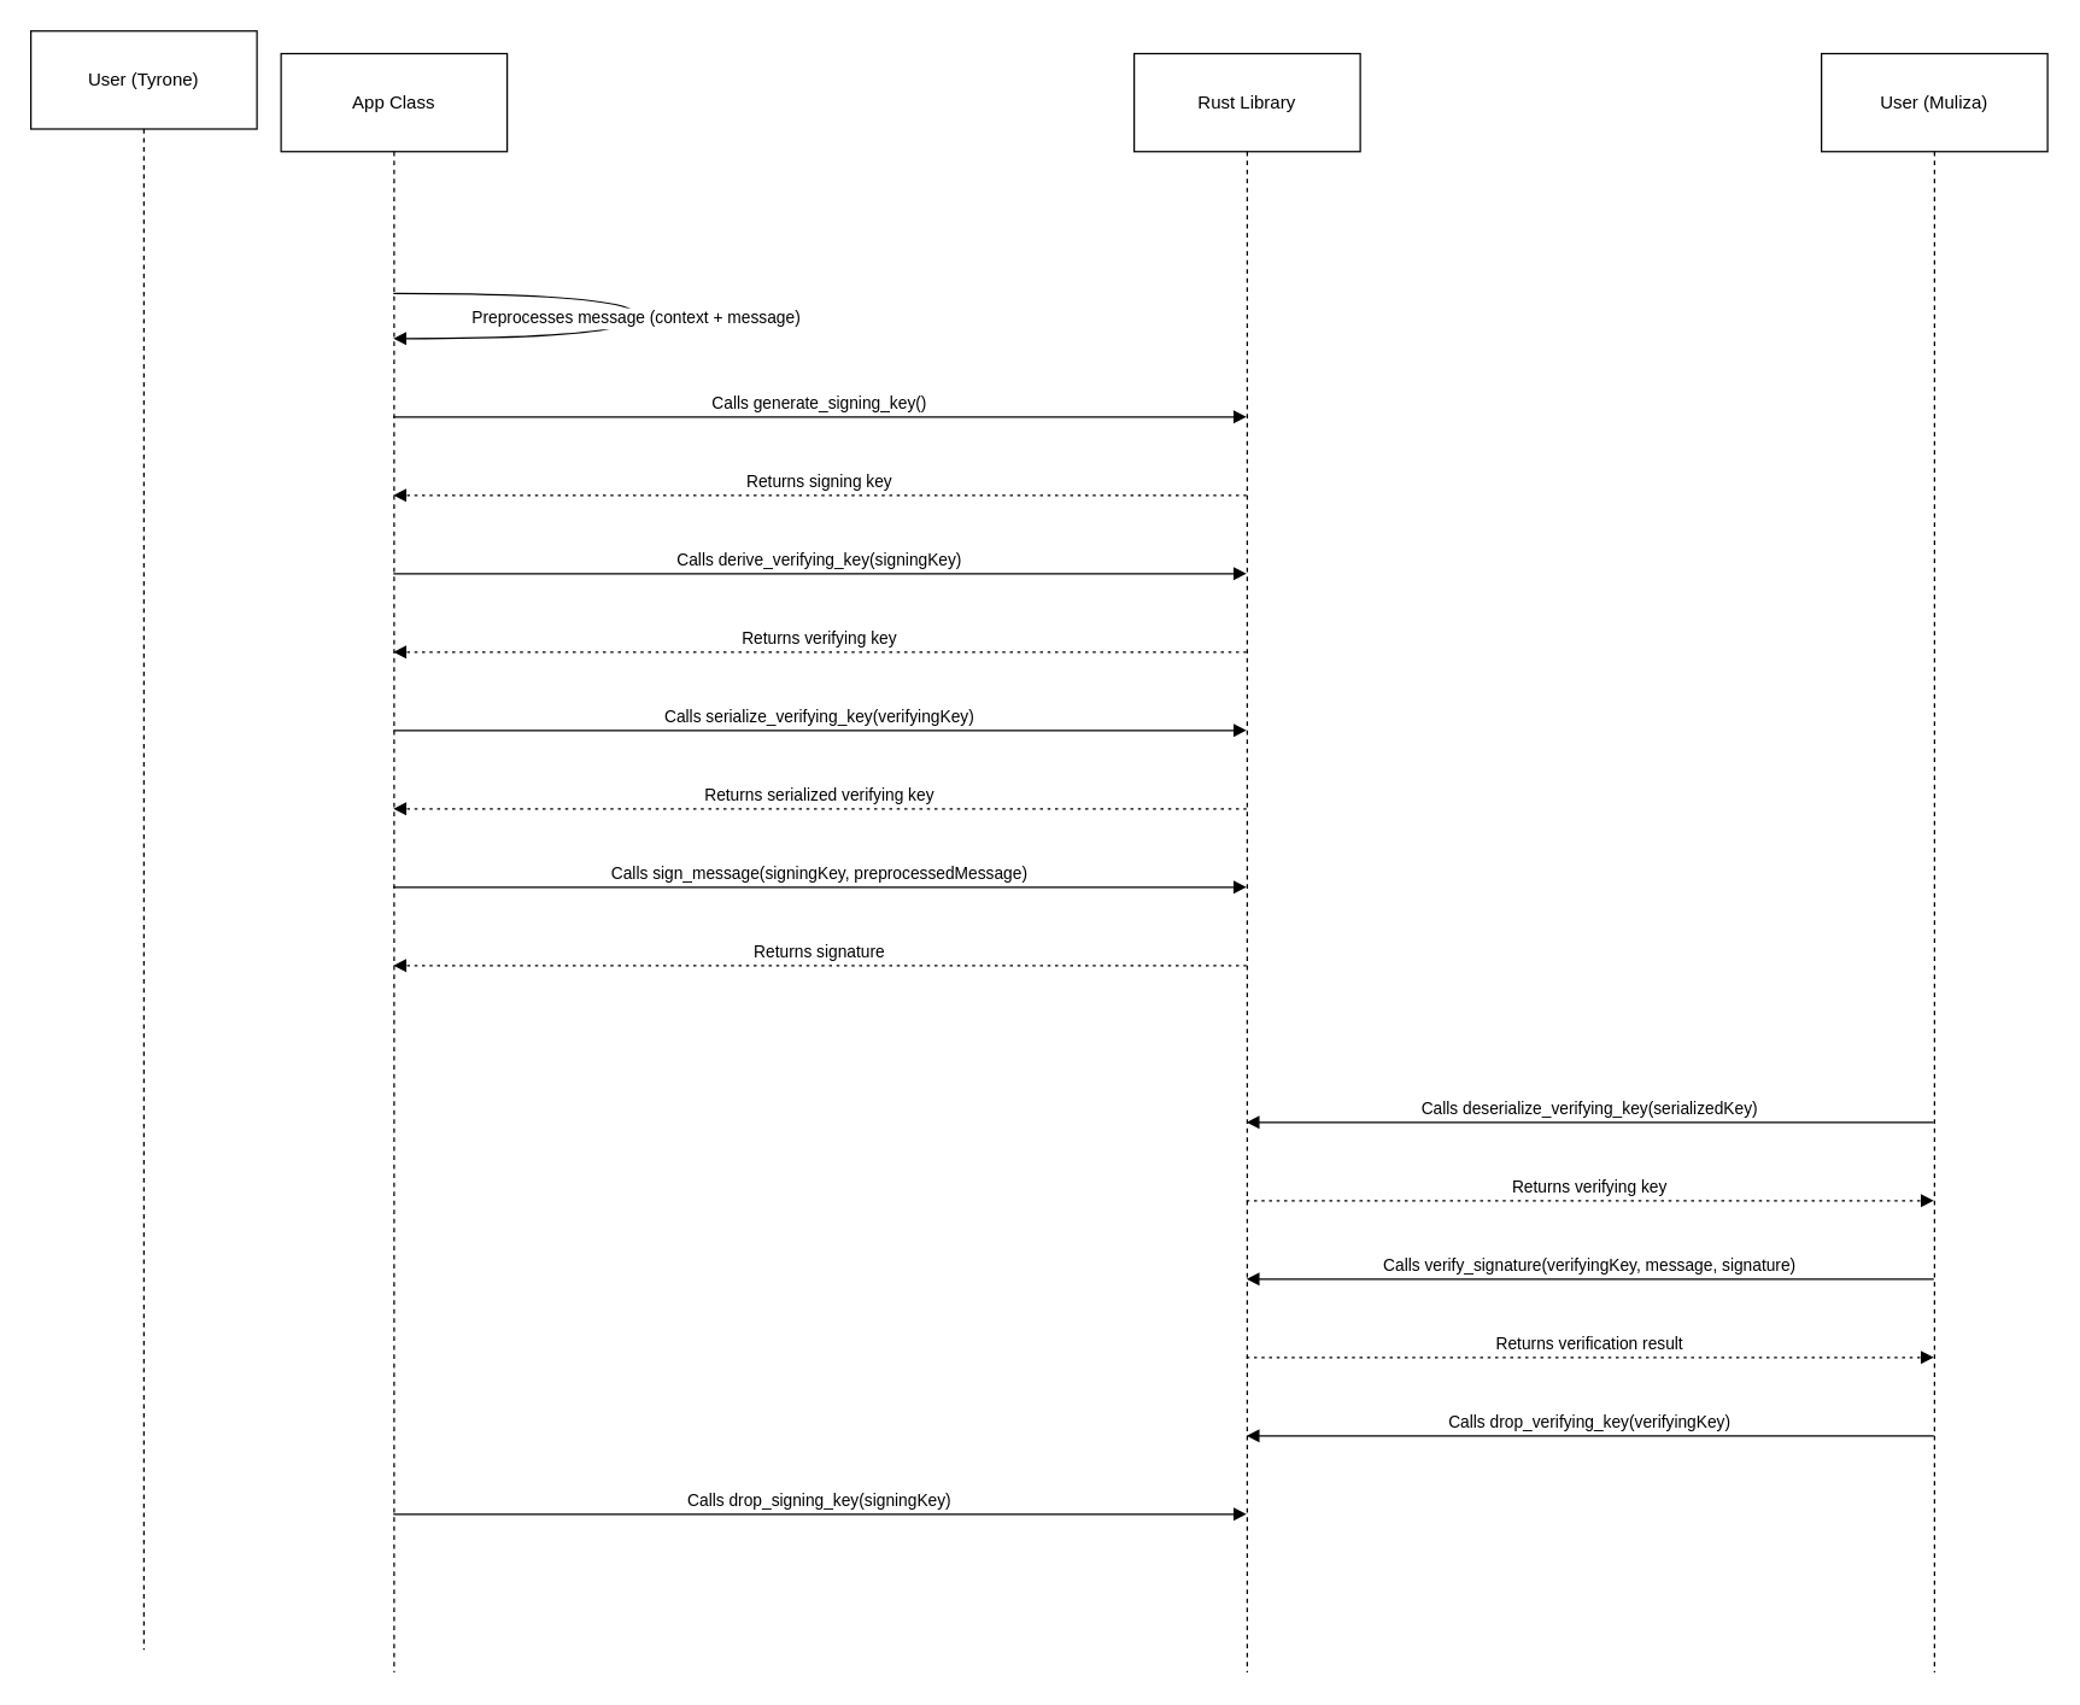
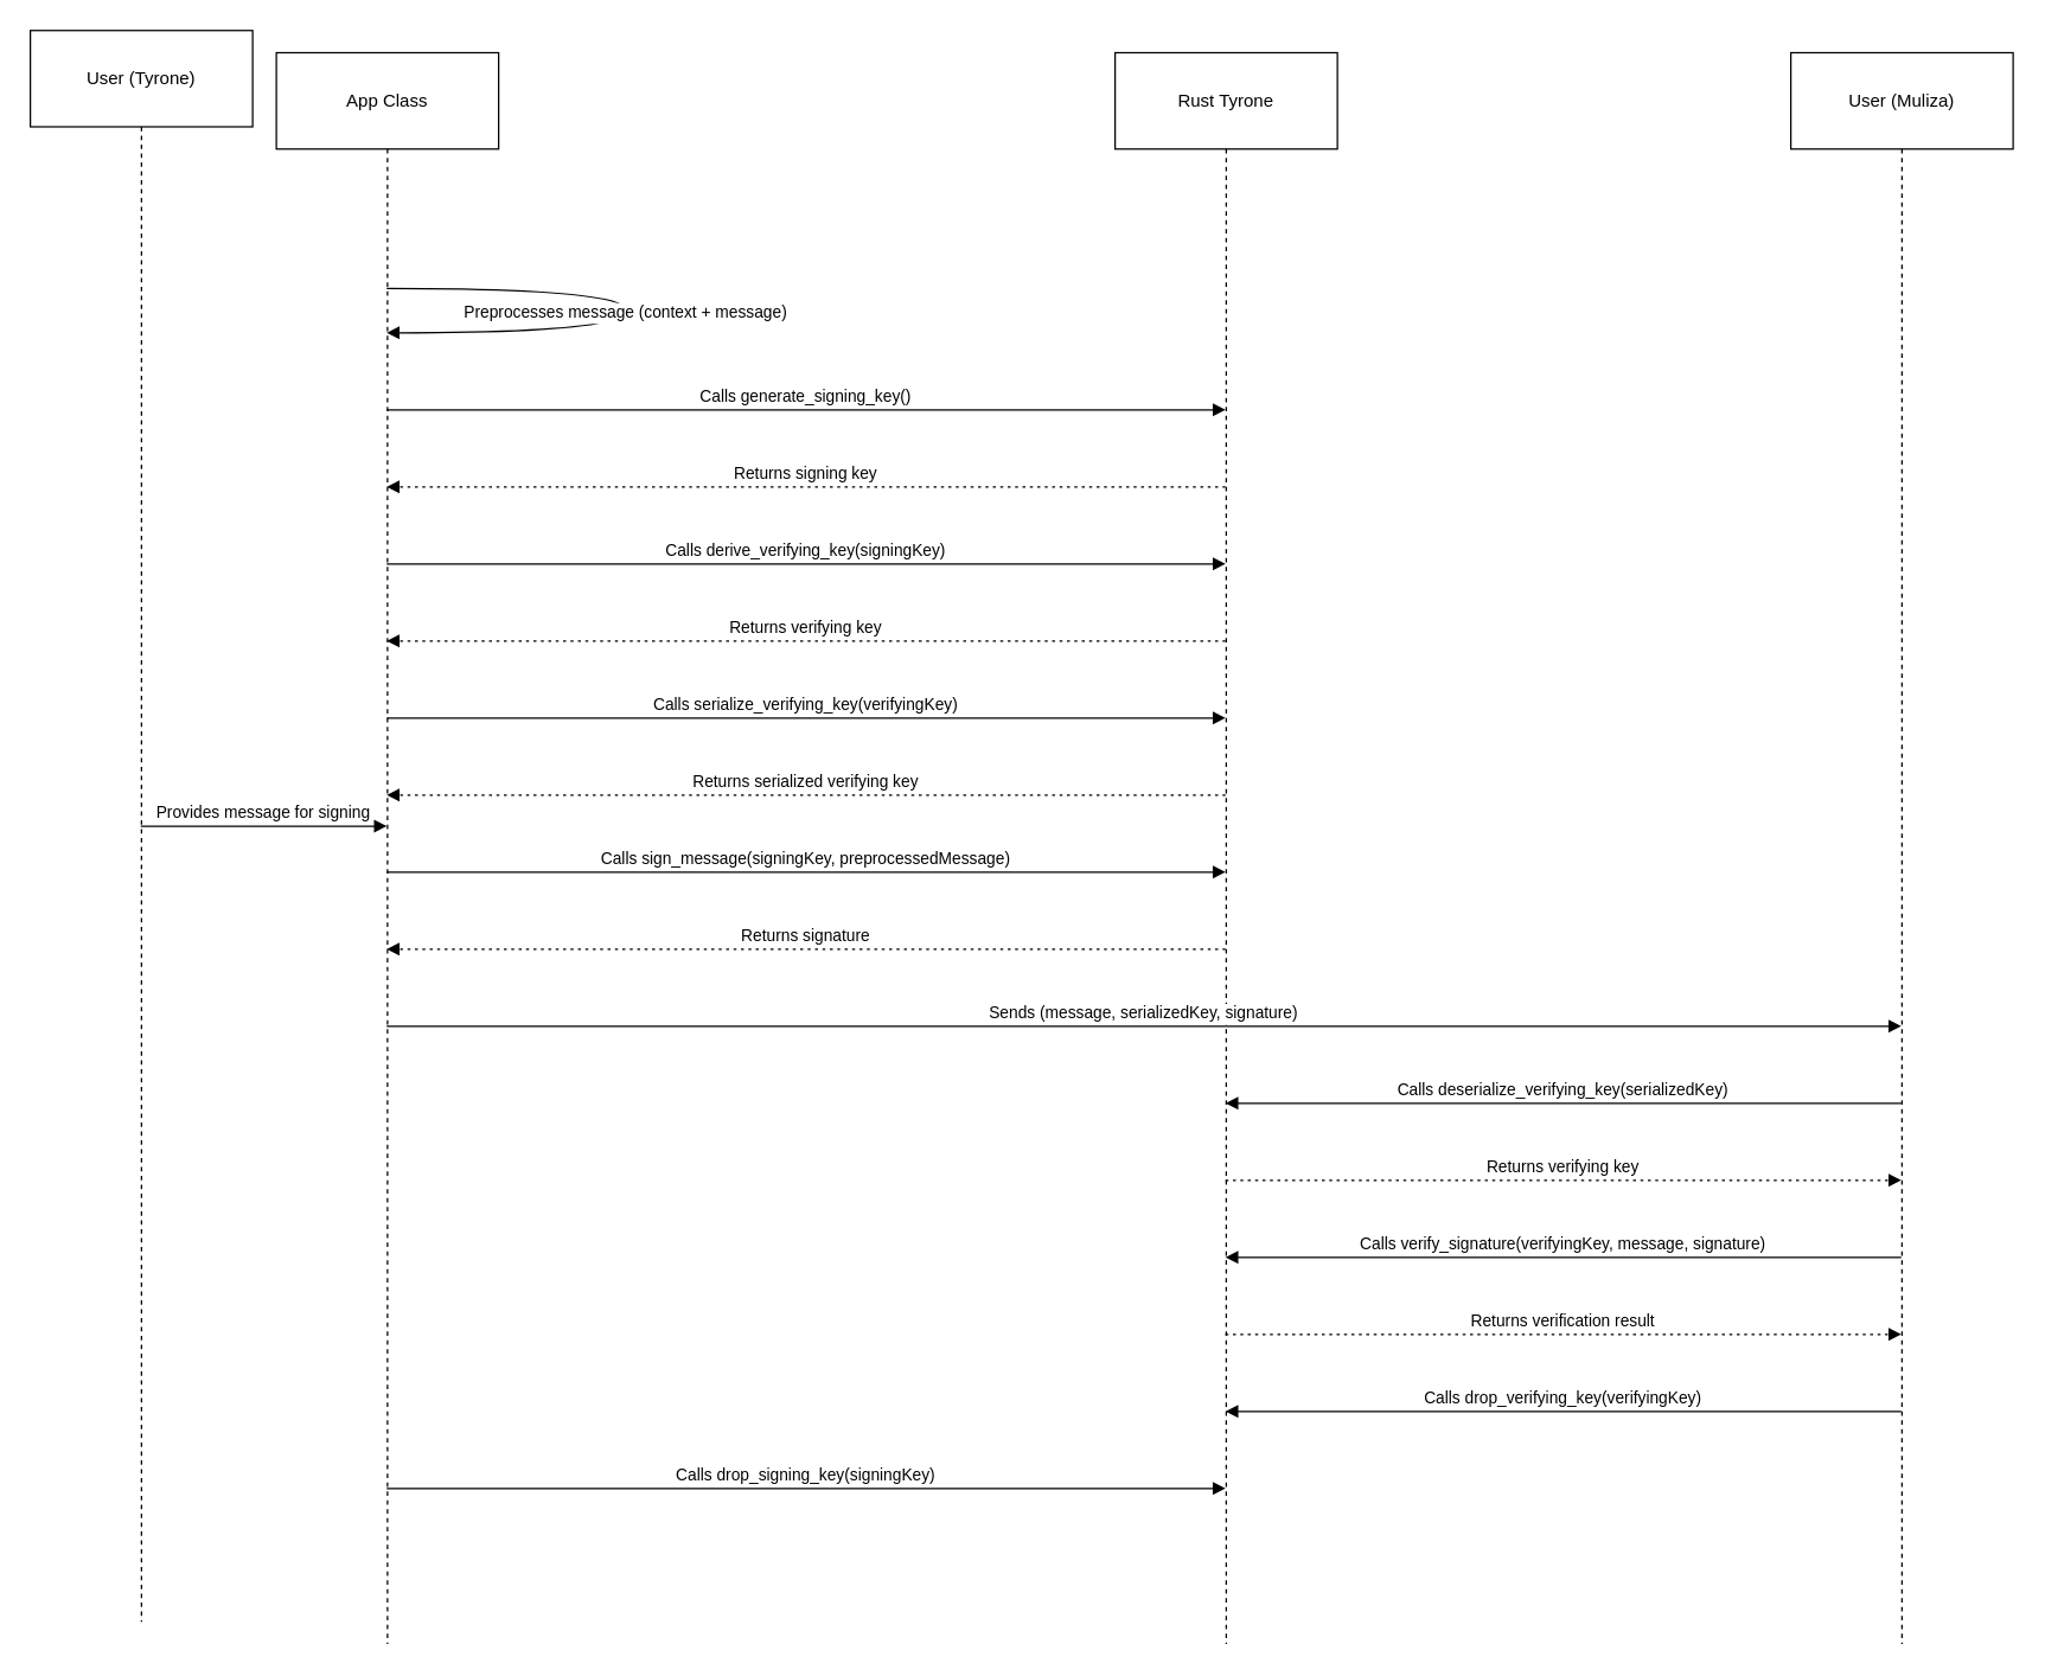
  <mxCell id="0" />
  <mxCell id="1" parent="0" />
  <mxCell id="2" value="User (Tyrone)" style="shape=umlLifeline;perimeter=lifelinePerimeter;whiteSpace=wrap;container=1;dropTarget=0;collapsible=0;recursiveResize=0;outlineConnect=0;portConstraint=eastwest;newEdgeStyle={&quot;edgeStyle&quot;:&quot;elbowEdgeStyle&quot;,&quot;elbow&quot;:&quot;vertical&quot;,&quot;curved&quot;:0,&quot;rounded&quot;:0};size=65;" vertex="1" parent="1"><mxGeometry x="20" y="20" width="150" height="1074" as="geometry" /></mxCell>
  <mxCell id="3" value="App Class" style="shape=umlLifeline;perimeter=lifelinePerimeter;whiteSpace=wrap;container=1;dropTarget=0;collapsible=0;recursiveResize=0;outlineConnect=0;portConstraint=eastwest;newEdgeStyle={&quot;edgeStyle&quot;:&quot;elbowEdgeStyle&quot;,&quot;elbow&quot;:&quot;vertical&quot;,&quot;curved&quot;:0,&quot;rounded&quot;:0};size=65;" vertex="1" parent="1"><mxGeometry x="186" y="35" width="150" height="1074" as="geometry" /></mxCell>
- <mxCell id="4" value="Rust Library" style="shape=umlLifeline;perimeter=lifelinePerimeter;whiteSpace=wrap;container=1;dropTarget=0;collapsible=0;recursiveResize=0;outlineConnect=0;portConstraint=eastwest;newEdgeStyle={&quot;edgeStyle&quot;:&quot;elbowEdgeStyle&quot;,&quot;elbow&quot;:&quot;vertical&quot;,&quot;curved&quot;:0,&quot;rounded&quot;:0};size=65;" vertex="1" parent="1"><mxGeometry x="752" y="35" width="150" height="1074" as="geometry" /></mxCell>
+ <mxCell id="4" value="Rust Tyrone" style="shape=umlLifeline;perimeter=lifelinePerimeter;whiteSpace=wrap;container=1;dropTarget=0;collapsible=0;recursiveResize=0;outlineConnect=0;portConstraint=eastwest;newEdgeStyle={&quot;edgeStyle&quot;:&quot;elbowEdgeStyle&quot;,&quot;elbow&quot;:&quot;vertical&quot;,&quot;curved&quot;:0,&quot;rounded&quot;:0};size=65;" vertex="1" parent="1"><mxGeometry x="752" y="35" width="150" height="1074" as="geometry" /></mxCell>
  <mxCell id="5" value="User (Muliza)" style="shape=umlLifeline;perimeter=lifelinePerimeter;whiteSpace=wrap;container=1;dropTarget=0;collapsible=0;recursiveResize=0;outlineConnect=0;portConstraint=eastwest;newEdgeStyle={&quot;edgeStyle&quot;:&quot;elbowEdgeStyle&quot;,&quot;elbow&quot;:&quot;vertical&quot;,&quot;curved&quot;:0,&quot;rounded&quot;:0};size=65;" vertex="1" parent="1"><mxGeometry x="1208" y="35" width="150" height="1074" as="geometry" /></mxCell>
+ <mxCell id="6" value="Provides message for signing" style="verticalAlign=bottom;edgeStyle=elbowEdgeStyle;elbow=vertical;curved=0;rounded=0;endArrow=block;" edge="1" parent="1" source="2" target="3"><mxGeometry relative="1" as="geometry"><Array as="points"><mxPoint x="242" y="142" /></Array></mxGeometry></mxCell>
  <mxCell id="7" value="Preprocesses message (context + message)" style="curved=1;endArrow=block;rounded=0;" edge="1" parent="1" source="3" target="3"><mxGeometry relative="1" as="geometry"><Array as="points"><mxPoint x="422" y="194" /><mxPoint x="422" y="224" /></Array></mxGeometry></mxCell>
  <mxCell id="8" value="Calls generate_signing_key()" style="verticalAlign=bottom;edgeStyle=elbowEdgeStyle;elbow=vertical;curved=0;rounded=0;endArrow=block;" edge="1" parent="1" source="3" target="4"><mxGeometry relative="1" as="geometry"><Array as="points"><mxPoint x="608" y="276" /></Array></mxGeometry></mxCell>
  <mxCell id="9" value="Returns signing key" style="verticalAlign=bottom;edgeStyle=elbowEdgeStyle;elbow=vertical;curved=0;rounded=0;dashed=1;dashPattern=2 3;endArrow=block;" edge="1" parent="1" source="4" target="3"><mxGeometry relative="1" as="geometry"><Array as="points"><mxPoint x="611" y="328" /></Array></mxGeometry></mxCell>
  <mxCell id="10" value="Calls derive_verifying_key(signingKey)" style="verticalAlign=bottom;edgeStyle=elbowEdgeStyle;elbow=vertical;curved=0;rounded=0;endArrow=block;" edge="1" parent="1" source="3" target="4"><mxGeometry relative="1" as="geometry"><Array as="points"><mxPoint x="608" y="380" /></Array></mxGeometry></mxCell>
  <mxCell id="11" value="Returns verifying key" style="verticalAlign=bottom;edgeStyle=elbowEdgeStyle;elbow=vertical;curved=0;rounded=0;dashed=1;dashPattern=2 3;endArrow=block;" edge="1" parent="1" source="4" target="3"><mxGeometry relative="1" as="geometry"><Array as="points"><mxPoint x="611" y="432" /></Array></mxGeometry></mxCell>
  <mxCell id="12" value="Calls serialize_verifying_key(verifyingKey)" style="verticalAlign=bottom;edgeStyle=elbowEdgeStyle;elbow=vertical;curved=0;rounded=0;endArrow=block;" edge="1" parent="1" source="3" target="4"><mxGeometry relative="1" as="geometry"><Array as="points"><mxPoint x="608" y="484" /></Array></mxGeometry></mxCell>
  <mxCell id="13" value="Returns serialized verifying key" style="verticalAlign=bottom;edgeStyle=elbowEdgeStyle;elbow=vertical;curved=0;rounded=0;dashed=1;dashPattern=2 3;endArrow=block;" edge="1" parent="1" source="4" target="3"><mxGeometry relative="1" as="geometry"><Array as="points"><mxPoint x="611" y="536" /></Array></mxGeometry></mxCell>
  <mxCell id="14" value="Calls sign_message(signingKey, preprocessedMessage)" style="verticalAlign=bottom;edgeStyle=elbowEdgeStyle;elbow=vertical;curved=0;rounded=0;endArrow=block;" edge="1" parent="1" source="3" target="4"><mxGeometry relative="1" as="geometry"><Array as="points"><mxPoint x="608" y="588" /></Array></mxGeometry></mxCell>
  <mxCell id="15" value="Returns signature" style="verticalAlign=bottom;edgeStyle=elbowEdgeStyle;elbow=vertical;curved=0;rounded=0;dashed=1;dashPattern=2 3;endArrow=block;" edge="1" parent="1" source="4" target="3"><mxGeometry relative="1" as="geometry"><Array as="points"><mxPoint x="611" y="640" /></Array></mxGeometry></mxCell>
+ <mxCell id="16" value="Sends (message, serializedKey, signature)" style="verticalAlign=bottom;edgeStyle=elbowEdgeStyle;elbow=vertical;curved=0;rounded=0;endArrow=block;" edge="1" parent="1" source="3" target="5"><mxGeometry relative="1" as="geometry"><Array as="points"><mxPoint x="836" y="692" /></Array></mxGeometry></mxCell>
  <mxCell id="17" value="Calls deserialize_verifying_key(serializedKey)" style="verticalAlign=bottom;edgeStyle=elbowEdgeStyle;elbow=vertical;curved=0;rounded=0;endArrow=block;" edge="1" parent="1" source="5" target="4"><mxGeometry relative="1" as="geometry"><Array as="points"><mxPoint x="1067" y="744" /></Array></mxGeometry></mxCell>
  <mxCell id="18" value="Returns verifying key" style="verticalAlign=bottom;edgeStyle=elbowEdgeStyle;elbow=vertical;curved=0;rounded=0;dashed=1;dashPattern=2 3;endArrow=block;" edge="1" parent="1" source="4" target="5"><mxGeometry relative="1" as="geometry"><Array as="points"><mxPoint x="1064" y="796" /></Array></mxGeometry></mxCell>
  <mxCell id="19" value="Calls verify_signature(verifyingKey, message, signature)" style="verticalAlign=bottom;edgeStyle=elbowEdgeStyle;elbow=vertical;curved=0;rounded=0;endArrow=block;" edge="1" parent="1" source="5" target="4"><mxGeometry relative="1" as="geometry"><Array as="points"><mxPoint x="1067" y="848" /></Array></mxGeometry></mxCell>
  <mxCell id="20" value="Returns verification result" style="verticalAlign=bottom;edgeStyle=elbowEdgeStyle;elbow=vertical;curved=0;rounded=0;dashed=1;dashPattern=2 3;endArrow=block;" edge="1" parent="1" source="4" target="5"><mxGeometry relative="1" as="geometry"><Array as="points"><mxPoint x="1064" y="900" /></Array></mxGeometry></mxCell>
  <mxCell id="21" value="Calls drop_verifying_key(verifyingKey)" style="verticalAlign=bottom;edgeStyle=elbowEdgeStyle;elbow=vertical;curved=0;rounded=0;endArrow=block;" edge="1" parent="1" source="5" target="4"><mxGeometry relative="1" as="geometry"><Array as="points"><mxPoint x="1067" y="952" /></Array></mxGeometry></mxCell>
  <mxCell id="22" value="Calls drop_signing_key(signingKey)" style="verticalAlign=bottom;edgeStyle=elbowEdgeStyle;elbow=vertical;curved=0;rounded=0;endArrow=block;" edge="1" parent="1" source="3" target="4"><mxGeometry relative="1" as="geometry"><Array as="points"><mxPoint x="608" y="1004" /></Array></mxGeometry></mxCell>
